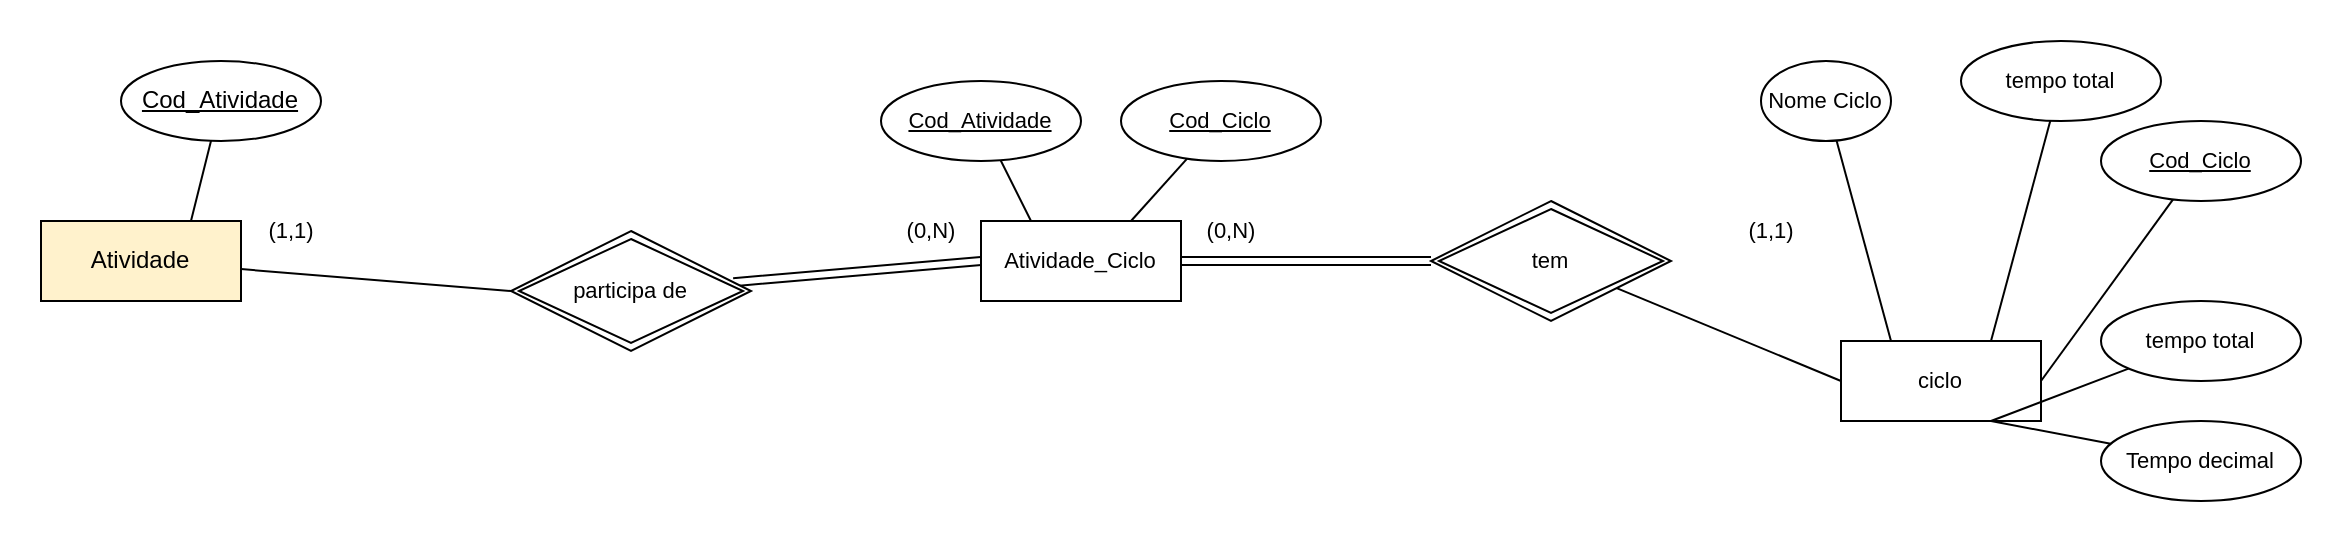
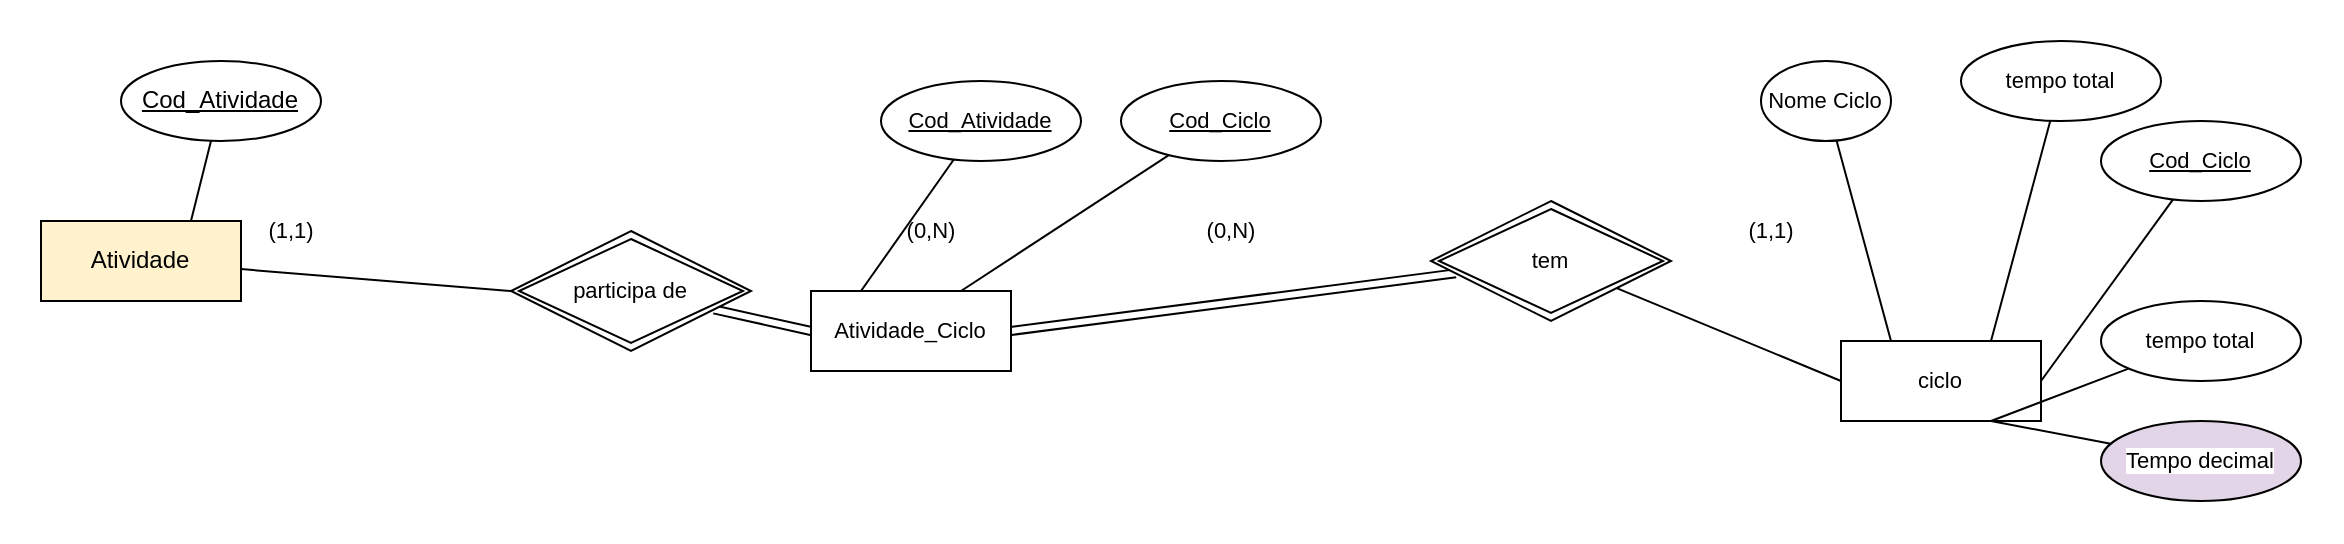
  <mxCell id="0" />
  <mxCell id="1" parent="0" />
  <mxCell id="2" style="edgeStyle=none;shape=connector;rounded=0;orthogonalLoop=1;jettySize=auto;html=1;entryX=0;entryY=0.5;entryDx=0;entryDy=0;strokeColor=default;align=center;verticalAlign=middle;fontFamily=Helvetica;fontSize=11;fontColor=default;labelBackgroundColor=default;endArrow=none;endFill=0;" parent="1" source="3" target="19" edge="1"><mxGeometry relative="1" as="geometry" /></mxCell>
  <mxCell id="3" value="Atividade" style="whiteSpace=wrap;html=1;align=center;fillColor=#fff2cc;" parent="1" vertex="1"><mxGeometry x="20" y="110" width="100" height="40" as="geometry" /></mxCell>
  <mxCell id="4" style="edgeStyle=none;shape=connector;rounded=0;orthogonalLoop=1;jettySize=auto;html=1;entryX=0.75;entryY=0;entryDx=0;entryDy=0;strokeColor=default;align=center;verticalAlign=middle;fontFamily=Helvetica;fontSize=11;fontColor=default;labelBackgroundColor=default;endArrow=none;endFill=0;" parent="1" source="5" target="3" edge="1"><mxGeometry relative="1" as="geometry" /></mxCell>
  <mxCell id="5" value="Cod_Atividade" style="ellipse;whiteSpace=wrap;html=1;align=center;fontStyle=4;" parent="1" vertex="1"><mxGeometry x="60" y="30" width="100" height="40" as="geometry" /></mxCell>
  <mxCell id="6" value="ciclo" style="whiteSpace=wrap;html=1;align=center;fontFamily=Helvetica;fontSize=11;fontColor=default;labelBackgroundColor=default;" parent="1" vertex="1"><mxGeometry x="920" y="170" width="100" height="40" as="geometry" /></mxCell>
  <mxCell id="7" style="edgeStyle=none;shape=connector;rounded=0;orthogonalLoop=1;jettySize=auto;html=1;entryX=0.25;entryY=0;entryDx=0;entryDy=0;strokeColor=default;align=center;verticalAlign=middle;fontFamily=Helvetica;fontSize=11;fontColor=default;labelBackgroundColor=default;endArrow=none;endFill=0;" parent="1" source="8" target="6" edge="1"><mxGeometry relative="1" as="geometry" /></mxCell>
  <mxCell id="8" value="Nome Ciclo" style="ellipse;whiteSpace=wrap;html=1;align=center;fontFamily=Helvetica;fontSize=11;fontColor=default;labelBackgroundColor=default;" parent="1" vertex="1"><mxGeometry x="880" y="30" width="65" height="40" as="geometry" /></mxCell>
  <mxCell id="9" style="edgeStyle=none;shape=connector;rounded=0;orthogonalLoop=1;jettySize=auto;html=1;entryX=0.75;entryY=0;entryDx=0;entryDy=0;strokeColor=default;align=center;verticalAlign=middle;fontFamily=Helvetica;fontSize=11;fontColor=default;labelBackgroundColor=default;endArrow=none;endFill=0;" parent="1" source="10" target="6" edge="1"><mxGeometry relative="1" as="geometry" /></mxCell>
  <mxCell id="10" value="tempo total" style="ellipse;whiteSpace=wrap;html=1;align=center;fontFamily=Helvetica;fontSize=11;fontColor=default;labelBackgroundColor=default;" parent="1" vertex="1"><mxGeometry x="980" y="20" width="100" height="40" as="geometry" /></mxCell>
  <mxCell id="11" style="edgeStyle=none;shape=connector;rounded=0;orthogonalLoop=1;jettySize=auto;html=1;entryX=1;entryY=0.5;entryDx=0;entryDy=0;strokeColor=default;align=center;verticalAlign=middle;fontFamily=Helvetica;fontSize=11;fontColor=default;labelBackgroundColor=default;endArrow=none;endFill=0;" parent="1" source="12" target="6" edge="1"><mxGeometry relative="1" as="geometry" /></mxCell>
  <mxCell id="12" value="Cod_Ciclo" style="ellipse;whiteSpace=wrap;html=1;align=center;fontStyle=4;fontFamily=Helvetica;fontSize=11;fontColor=default;labelBackgroundColor=default;" parent="1" vertex="1"><mxGeometry x="1050" y="60" width="100" height="40" as="geometry" /></mxCell>
  <mxCell id="13" style="edgeStyle=none;shape=connector;rounded=0;orthogonalLoop=1;jettySize=auto;html=1;strokeColor=default;align=center;verticalAlign=middle;fontFamily=Helvetica;fontSize=11;fontColor=default;labelBackgroundColor=default;endArrow=none;endFill=0;entryX=0.75;entryY=1;entryDx=0;entryDy=0;" parent="1" source="14" target="6" edge="1"><mxGeometry relative="1" as="geometry"><mxPoint x="1004" y="160" as="targetPoint" /></mxGeometry></mxCell>
  <mxCell id="14" value="tempo total" style="ellipse;whiteSpace=wrap;html=1;align=center;fontFamily=Helvetica;fontSize=11;fontColor=default;labelBackgroundColor=default;" parent="1" vertex="1"><mxGeometry x="1050" y="150" width="100" height="40" as="geometry" /></mxCell>
  <mxCell id="15" style="edgeStyle=none;shape=connector;rounded=0;orthogonalLoop=1;jettySize=auto;html=1;entryX=0.75;entryY=1;entryDx=0;entryDy=0;strokeColor=default;align=center;verticalAlign=middle;fontFamily=Helvetica;fontSize=11;fontColor=default;labelBackgroundColor=default;endArrow=none;endFill=0;" parent="1" source="16" target="6" edge="1"><mxGeometry relative="1" as="geometry" /></mxCell>
- <mxCell id="16" value="Tempo decimal" style="ellipse;whiteSpace=wrap;html=1;align=center;fontFamily=Helvetica;fontSize=11;fontColor=default;labelBackgroundColor=default;" parent="1" vertex="1"><mxGeometry x="1050" y="210" width="100" height="40" as="geometry" /></mxCell>
- <mxCell id="17" value="Atividade_Ciclo" style="whiteSpace=wrap;html=1;align=center;fontFamily=Helvetica;fontSize=11;fontColor=default;labelBackgroundColor=default;" parent="1" vertex="1"><mxGeometry x="490" y="110" width="100" height="40" as="geometry" /></mxCell>
+ <mxCell id="16" value="Tempo decimal" style="ellipse;whiteSpace=wrap;html=1;align=center;fontFamily=Helvetica;fontSize=11;fontColor=default;labelBackgroundColor=default;fillColor=#e1d5e7;" parent="1" vertex="1"><mxGeometry x="1050" y="210" width="100" height="40" as="geometry" /></mxCell>
+ <mxCell id="17" value="Atividade_Ciclo" style="whiteSpace=wrap;html=1;align=center;fontFamily=Helvetica;fontSize=11;fontColor=default;labelBackgroundColor=default;" parent="1" vertex="1"><mxGeometry x="405" y="145" width="100" height="40" as="geometry" /></mxCell>
  <mxCell id="18" style="edgeStyle=none;shape=link;rounded=0;orthogonalLoop=1;jettySize=auto;html=1;entryX=0;entryY=0.5;entryDx=0;entryDy=0;strokeColor=default;align=center;verticalAlign=middle;fontFamily=Helvetica;fontSize=11;fontColor=default;labelBackgroundColor=default;endArrow=none;endFill=0;" parent="1" source="19" target="17" edge="1"><mxGeometry relative="1" as="geometry" /></mxCell>
  <mxCell id="19" value="participa de" style="shape=rhombus;double=1;perimeter=rhombusPerimeter;whiteSpace=wrap;html=1;align=center;fontFamily=Helvetica;fontSize=11;fontColor=default;labelBackgroundColor=default;" parent="1" vertex="1"><mxGeometry x="255" y="115" width="120" height="60" as="geometry" /></mxCell>
  <mxCell id="20" style="edgeStyle=none;shape=link;rounded=0;orthogonalLoop=1;jettySize=auto;html=1;entryX=1;entryY=0.5;entryDx=0;entryDy=0;strokeColor=default;align=center;verticalAlign=middle;fontFamily=Helvetica;fontSize=11;fontColor=default;labelBackgroundColor=default;endArrow=none;endFill=0;" parent="1" source="22" target="17" edge="1"><mxGeometry relative="1" as="geometry" /></mxCell>
  <mxCell id="21" style="edgeStyle=none;shape=connector;rounded=0;orthogonalLoop=1;jettySize=auto;html=1;entryX=0;entryY=0.5;entryDx=0;entryDy=0;strokeColor=default;align=center;verticalAlign=middle;fontFamily=Helvetica;fontSize=11;fontColor=default;labelBackgroundColor=default;endArrow=none;endFill=0;" parent="1" source="22" target="6" edge="1"><mxGeometry relative="1" as="geometry" /></mxCell>
  <mxCell id="22" value="tem" style="shape=rhombus;double=1;perimeter=rhombusPerimeter;whiteSpace=wrap;html=1;align=center;fontFamily=Helvetica;fontSize=11;fontColor=default;labelBackgroundColor=default;" parent="1" vertex="1"><mxGeometry x="715" y="100" width="120" height="60" as="geometry" /></mxCell>
  <mxCell id="23" value="(0,N)" style="text;html=1;align=center;verticalAlign=middle;resizable=0;points=[];autosize=1;strokeColor=none;fillColor=none;fontFamily=Helvetica;fontSize=11;fontColor=default;labelBackgroundColor=default;" parent="1" vertex="1"><mxGeometry x="440" y="100" width="50" height="30" as="geometry" /></mxCell>
  <mxCell id="24" value="(0,N)" style="text;html=1;align=center;verticalAlign=middle;resizable=0;points=[];autosize=1;strokeColor=none;fillColor=none;fontFamily=Helvetica;fontSize=11;fontColor=default;labelBackgroundColor=default;" parent="1" vertex="1"><mxGeometry x="440" y="100" width="50" height="30" as="geometry" /></mxCell>
  <mxCell id="25" value="(1,1)" style="text;html=1;align=center;verticalAlign=middle;resizable=0;points=[];autosize=1;strokeColor=none;fillColor=none;fontFamily=Helvetica;fontSize=11;fontColor=default;labelBackgroundColor=default;" parent="1" vertex="1"><mxGeometry x="120" y="100" width="50" height="30" as="geometry" /></mxCell>
  <mxCell id="26" value="(0,N)" style="text;html=1;align=center;verticalAlign=middle;resizable=0;points=[];autosize=1;strokeColor=none;fillColor=none;fontFamily=Helvetica;fontSize=11;fontColor=default;labelBackgroundColor=default;" parent="1" vertex="1"><mxGeometry x="590" y="100" width="50" height="30" as="geometry" /></mxCell>
  <mxCell id="27" value="(1,1)" style="text;html=1;align=center;verticalAlign=middle;resizable=0;points=[];autosize=1;strokeColor=none;fillColor=none;fontFamily=Helvetica;fontSize=11;fontColor=default;labelBackgroundColor=default;" parent="1" vertex="1"><mxGeometry x="860" y="100" width="50" height="30" as="geometry" /></mxCell>
  <mxCell id="28" style="edgeStyle=none;shape=connector;rounded=0;orthogonalLoop=1;jettySize=auto;html=1;entryX=0.25;entryY=0;entryDx=0;entryDy=0;strokeColor=default;align=center;verticalAlign=middle;fontFamily=Helvetica;fontSize=11;fontColor=default;labelBackgroundColor=default;endArrow=none;endFill=0;" edge="1" parent="1" source="29" target="17"><mxGeometry relative="1" as="geometry" /></mxCell>
  <mxCell id="29" value="Cod_Atividade" style="ellipse;whiteSpace=wrap;html=1;align=center;fontStyle=4;fontFamily=Helvetica;fontSize=11;fontColor=default;labelBackgroundColor=default;" vertex="1" parent="1"><mxGeometry x="440" y="40" width="100" height="40" as="geometry" /></mxCell>
  <mxCell id="30" style="edgeStyle=none;shape=connector;rounded=0;orthogonalLoop=1;jettySize=auto;html=1;entryX=0.75;entryY=0;entryDx=0;entryDy=0;strokeColor=default;align=center;verticalAlign=middle;fontFamily=Helvetica;fontSize=11;fontColor=default;labelBackgroundColor=default;endArrow=none;endFill=0;" edge="1" parent="1" source="31" target="17"><mxGeometry relative="1" as="geometry" /></mxCell>
  <mxCell id="31" value="Cod_Ciclo" style="ellipse;whiteSpace=wrap;html=1;align=center;fontStyle=4;fontFamily=Helvetica;fontSize=11;fontColor=default;labelBackgroundColor=default;" vertex="1" parent="1"><mxGeometry x="560" y="40" width="100" height="40" as="geometry" /></mxCell>
